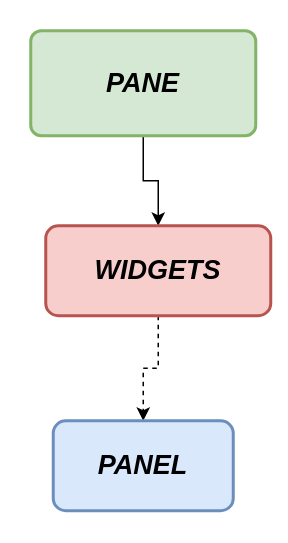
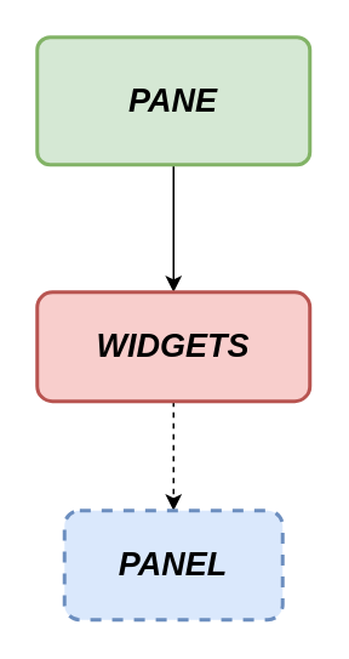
  <mxCell id="0" />
  <mxCell id="1" parent="0" />
  <mxCell id="2" value="" style="edgeStyle=orthogonalEdgeStyle;rounded=0;orthogonalLoop=1;jettySize=auto;html=1;fontSize=18;" edge="1" parent="1" source="3" target="5"><mxGeometry relative="1" as="geometry" /></mxCell>
  <mxCell id="3" value="&lt;b&gt;&lt;i&gt;&lt;font style=&quot;font-size: 18px&quot;&gt;PANE&lt;/font&gt;&lt;/i&gt;&lt;/b&gt;" style="rounded=1;whiteSpace=wrap;html=1;absoluteArcSize=1;arcSize=14;strokeWidth=2;fillColor=#d5e8d4;strokeColor=#82b366;" vertex="1" parent="1"><mxGeometry x="20" y="20" width="150" height="70" as="geometry" /></mxCell>
  <mxCell id="4" value="" style="edgeStyle=orthogonalEdgeStyle;rounded=0;orthogonalLoop=1;jettySize=auto;html=1;fontSize=18;dashed=1;" edge="1" parent="1" source="5" target="6"><mxGeometry relative="1" as="geometry" /></mxCell>
- <mxCell id="5" value="&lt;b&gt;&lt;i&gt;&lt;font style=&quot;font-size: 18px&quot;&gt;WIDGETS&lt;/font&gt;&lt;/i&gt;&lt;/b&gt;" style="rounded=1;whiteSpace=wrap;html=1;arcSize=14;strokeWidth=2;fillColor=#f8cecc;strokeColor=#b85450;" vertex="1" parent="1"><mxGeometry x="30" y="150" width="150" height="60" as="geometry" /></mxCell>
- <mxCell id="6" value="&lt;font style=&quot;font-size: 18px&quot;&gt;&lt;b&gt;&lt;i&gt;PANEL&lt;/i&gt;&lt;/b&gt;&lt;/font&gt;" style="rounded=1;whiteSpace=wrap;html=1;arcSize=14;strokeWidth=2;fillColor=#dae8fc;strokeColor=#6c8ebf;" vertex="1" parent="1"><mxGeometry x="35" y="280" width="120" height="60" as="geometry" /></mxCell>
+ <mxCell id="5" value="&lt;b&gt;&lt;i&gt;&lt;font style=&quot;font-size: 18px&quot;&gt;WIDGETS&lt;/font&gt;&lt;/i&gt;&lt;/b&gt;" style="rounded=1;whiteSpace=wrap;html=1;arcSize=14;strokeWidth=2;fillColor=#f8cecc;strokeColor=#b85450;" vertex="1" parent="1"><mxGeometry x="20" y="160" width="150" height="60" as="geometry" /></mxCell>
+ <mxCell id="6" value="&lt;font style=&quot;font-size: 18px&quot;&gt;&lt;b&gt;&lt;i&gt;PANEL&lt;/i&gt;&lt;/b&gt;&lt;/font&gt;" style="rounded=1;whiteSpace=wrap;html=1;arcSize=14;strokeWidth=2;fillColor=#dae8fc;strokeColor=#6c8ebf;dashed=1;" vertex="1" parent="1"><mxGeometry x="35" y="280" width="120" height="60" as="geometry" /></mxCell>
